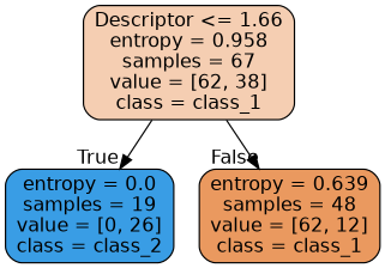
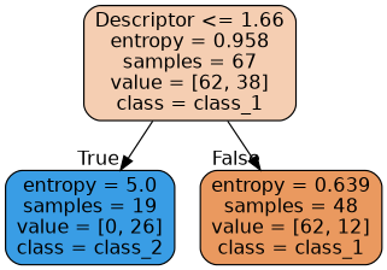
  digraph {
    node [color=black fontname=helvetica shape=box style="filled, rounded"]
    edge [fontname=helvetica labeldistance=2.5]
    n1 [fillcolor="#f5ceb2" label="Descriptor <= 1.66\nentropy = 0.958\nsamples = 67\nvalue = [62, 38]\nclass = class_1"]
-   n2 [fillcolor="#399de5" label="entropy = 0.0\nsamples = 19\nvalue = [0, 26]\nclass = class_2"]
+   n2 [fillcolor="#399de5" label="entropy = 5.0\nsamples = 19\nvalue = [0, 26]\nclass = class_2"]
    n3 [fillcolor="#ea995f" label="entropy = 0.639\nsamples = 48\nvalue = [62, 12]\nclass = class_1"]
    n1 -> n2 [headlabel=True labelangle=45]
    n1 -> n3 [headlabel=False labelangle=-45]
  }
